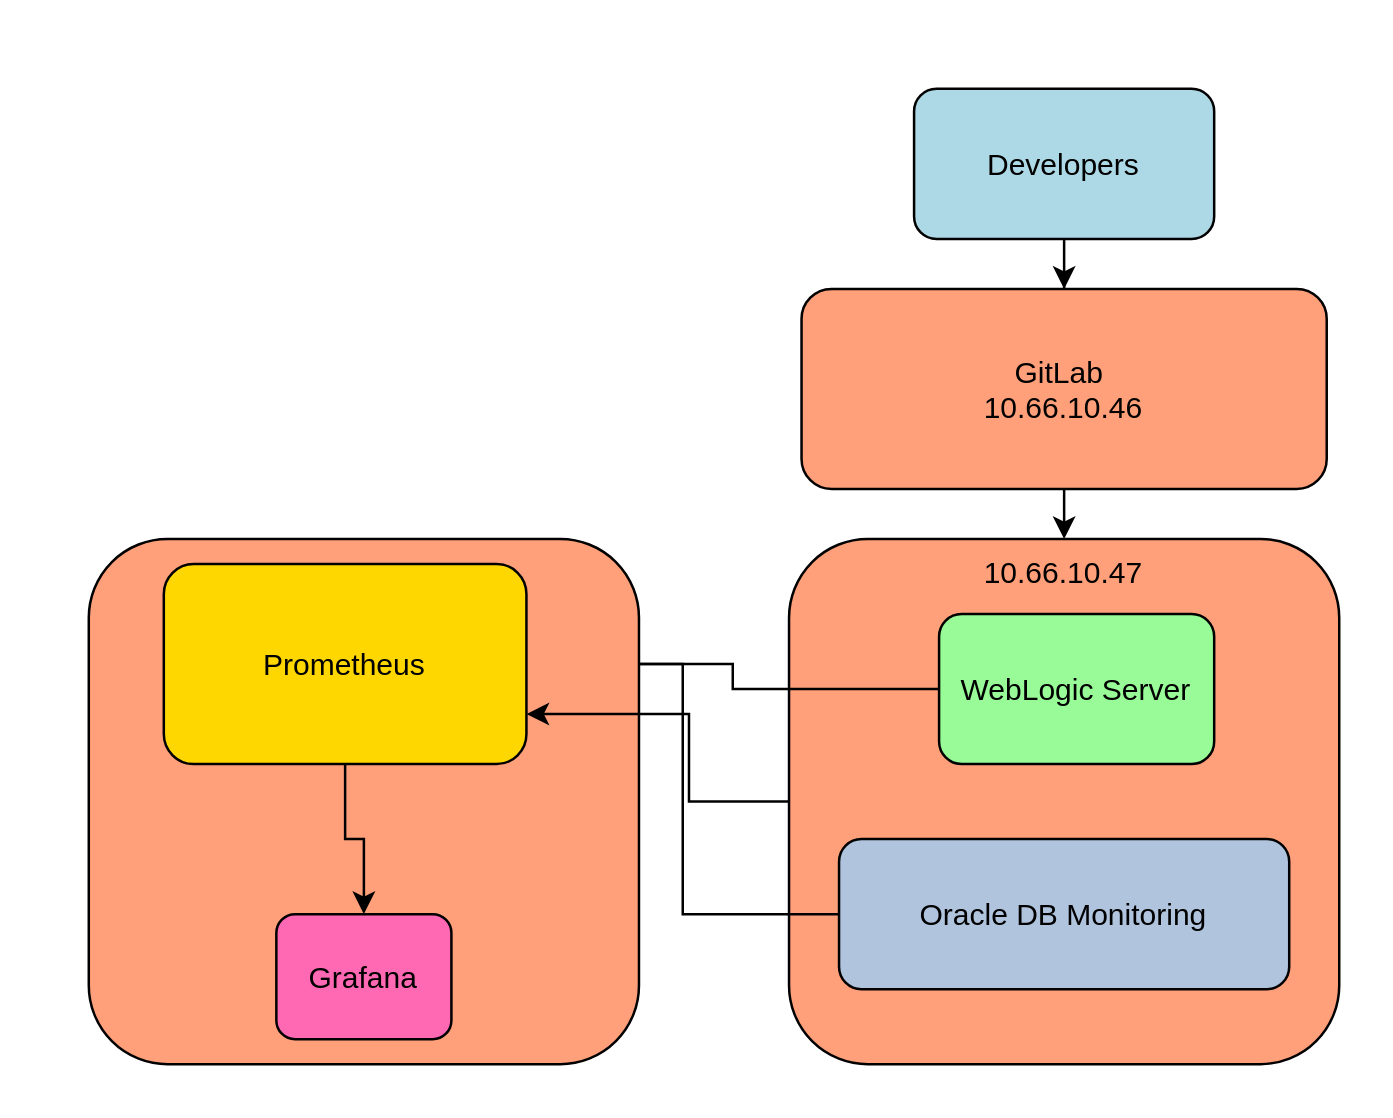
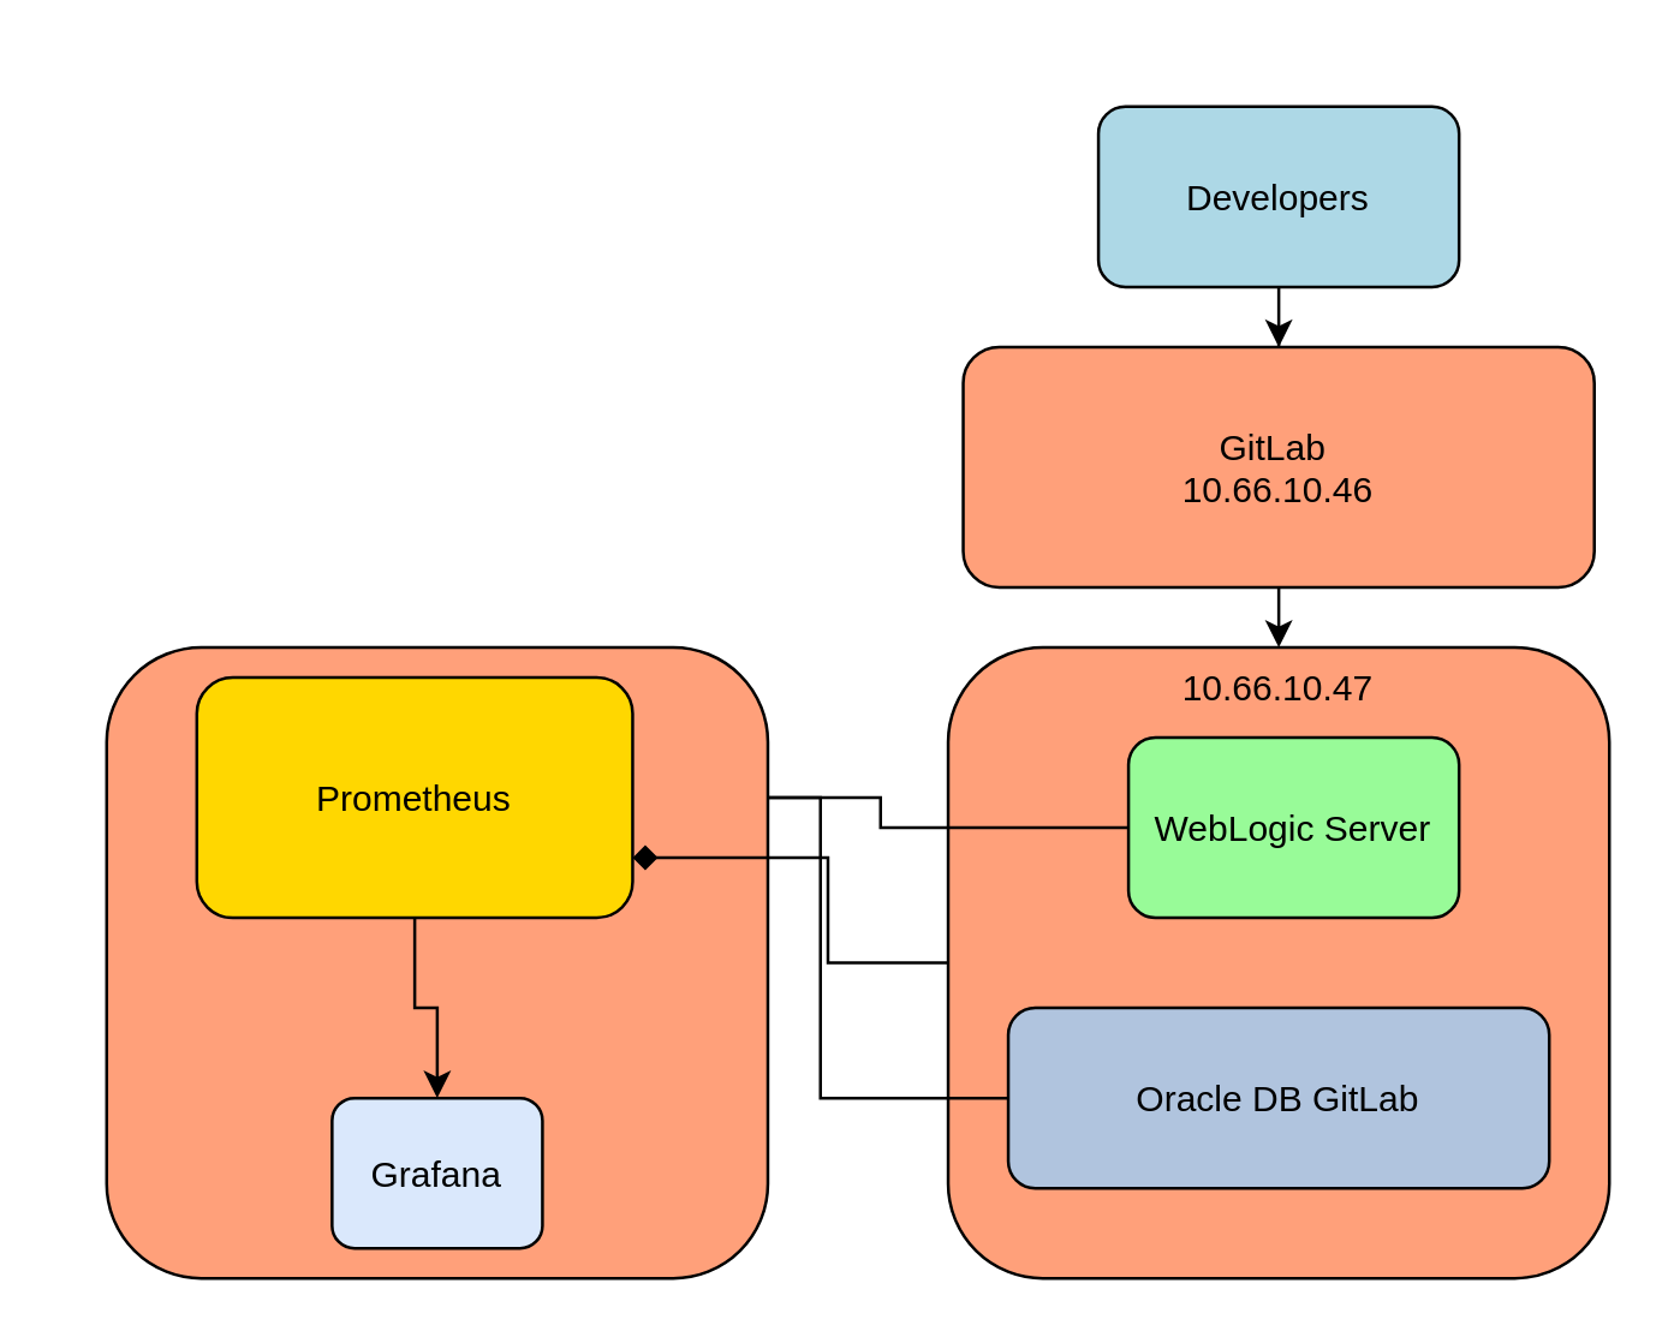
  <mxCell id="0" />
  <mxCell id="1" parent="0" />
  <mxCell id="2" style="edgeStyle=orthogonalEdgeStyle;rounded=0;orthogonalLoop=1;jettySize=auto;html=1;entryX=0.5;entryY=0;entryDx=0;entryDy=0;" edge="1" parent="1" source="3" target="5"><mxGeometry relative="1" as="geometry" /></mxCell>
  <mxCell id="3" value="Developers" style="rounded=1;fillColor=#ADD8E6" parent="1" vertex="1"><mxGeometry x="350" y="20" width="120" height="60" as="geometry" /></mxCell>
  <mxCell id="4" style="edgeStyle=orthogonalEdgeStyle;rounded=0;orthogonalLoop=1;jettySize=auto;html=1;exitX=0.5;exitY=1;exitDx=0;exitDy=0;entryX=0.5;entryY=0;entryDx=0;entryDy=0;" edge="1" parent="1" source="5" target="11"><mxGeometry relative="1" as="geometry" /></mxCell>
  <mxCell id="5" value="GitLab &#10;10.66.10.46" style="rounded=1;fillColor=#FFA07A" parent="1" vertex="1"><mxGeometry x="305" y="100" width="210" height="80" as="geometry" /></mxCell>
  <mxCell id="6" parent="1" source="3" target="5" edge="1" />
  <mxCell id="7" parent="1" source="5" target="13" edge="1" />
  <mxCell id="8" parent="1" source="13" target="18" edge="1" />
  <mxCell id="9" parent="1" source="18" target="19" edge="1" />
  <mxCell id="10" parent="1" source="19" target="15" edge="1" />
  <mxCell id="11" value="10.66.10.47" style="rounded=1;fillColor=#FFA07A;align=center;verticalAlign=top;" vertex="1" parent="1"><mxGeometry y="200" width="220" height="210" as="geometry" x="300" /></mxCell>
  <mxCell id="12" style="edgeStyle=orthogonalEdgeStyle;rounded=0;orthogonalLoop=1;jettySize=auto;html=1;" edge="1" parent="1" source="13" target="18"><mxGeometry relative="1" as="geometry" /></mxCell>
  <mxCell id="13" value="WebLogic Server" style="rounded=1;fillColor=#98FB98" parent="1" vertex="1"><mxGeometry x="360" y="230" width="110" height="60" as="geometry" /></mxCell>
  <mxCell id="14" style="edgeStyle=orthogonalEdgeStyle;rounded=0;orthogonalLoop=1;jettySize=auto;html=1;entryX=1;entryY=0.5;entryDx=0;entryDy=0;" edge="1" parent="1" source="15" target="18"><mxGeometry relative="1" as="geometry" /></mxCell>
- <mxCell id="15" value="Oracle DB Monitoring" style="rounded=1;fillColor=#B0C4DE" parent="1" vertex="1"><mxGeometry x="320" y="320" width="180" height="60" as="geometry" /></mxCell>
+ <mxCell id="15" value="Oracle DB GitLab" style="rounded=1;fillColor=#B0C4DE" parent="1" vertex="1"><mxGeometry x="320" y="320" width="180" height="60" as="geometry" /></mxCell>
  <mxCell id="16" value="10.66.10.15" style="rounded=1;fillColor=#FFA07A;align=center;verticalAlign=top;" vertex="1" parent="1"><mxGeometry x="20" y="200" width="220" height="210" as="geometry" /></mxCell>
  <mxCell id="17" style="edgeStyle=orthogonalEdgeStyle;rounded=0;orthogonalLoop=1;jettySize=auto;html=1;entryX=0.5;entryY=0;entryDx=0;entryDy=0;" edge="1" parent="1" source="18" target="19"><mxGeometry relative="1" as="geometry" /></mxCell>
  <mxCell id="18" value="Prometheus" style="rounded=1;fillColor=#FFD700" parent="1" vertex="1"><mxGeometry x="50" y="210" width="145" height="80" as="geometry" /></mxCell>
- <mxCell id="19" value="Grafana" style="rounded=1;fillColor=#FF69B4" parent="1" vertex="1"><mxGeometry x="95" y="350" width="70" height="50" as="geometry" /></mxCell>
- <mxCell id="20" style="edgeStyle=orthogonalEdgeStyle;rounded=0;orthogonalLoop=1;jettySize=auto;html=1;" edge="1" parent="1" source="11" target="18"><mxGeometry relative="1" as="geometry"><Array as="points"><mxPoint x="260" y="305" /><mxPoint x="260" y="270" /></Array></mxGeometry></mxCell>
+ <mxCell id="19" value="Grafana" style="rounded=1;fillColor=#dae8fc;" parent="1" vertex="1"><mxGeometry x="95" y="350" width="70" height="50" as="geometry" /></mxCell>
+ <mxCell id="20" style="edgeStyle=orthogonalEdgeStyle;rounded=0;orthogonalLoop=1;jettySize=auto;html=1;endArrow=diamond;" edge="1" parent="1" source="11" target="18"><mxGeometry relative="1" as="geometry"><Array as="points"><mxPoint x="260" y="305" /><mxPoint x="260" y="270" /></Array></mxGeometry></mxCell>
